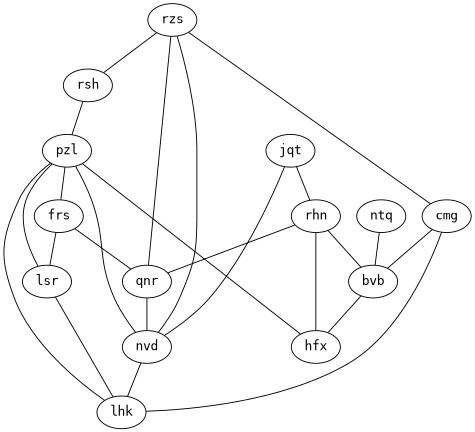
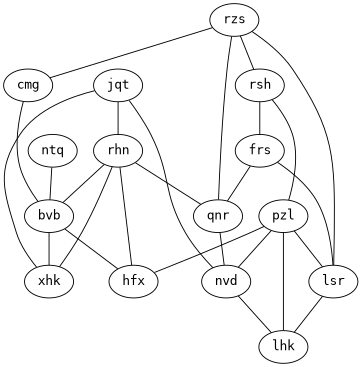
  graph {
    fontname="DejaVu Sans Mono"
    node [fontname="DejaVu Sans Mono"]
    edge [fontname="DejaVu Sans Mono"]
    bvb
    hfx
+   xhk
    cmg
    lhk
    nvd
    qnr
    frs
    lsr
    jqt
    rhn
    ntq
    pzl
    rsh
    rzs
    bvb -- hfx
+   bvb -- xhk
    cmg -- bvb
-   cmg -- lhk
    nvd -- lhk
    qnr -- nvd
    frs -- qnr
    frs -- lsr
    lsr -- lhk
+   jqt -- xhk
    jqt -- nvd
    jqt -- rhn
    rhn -- bvb
    rhn -- hfx
+   rhn -- xhk
    rhn -- qnr
    ntq -- bvb
    pzl -- hfx
    pzl -- lhk
    pzl -- nvd
    pzl -- lsr
-   pzl -- frs
+   rsh -- frs
    rsh -- pzl
    rzs -- cmg
    rzs -- qnr
-   rzs -- nvd
+   rzs -- lsr
    rzs -- rsh
  }
